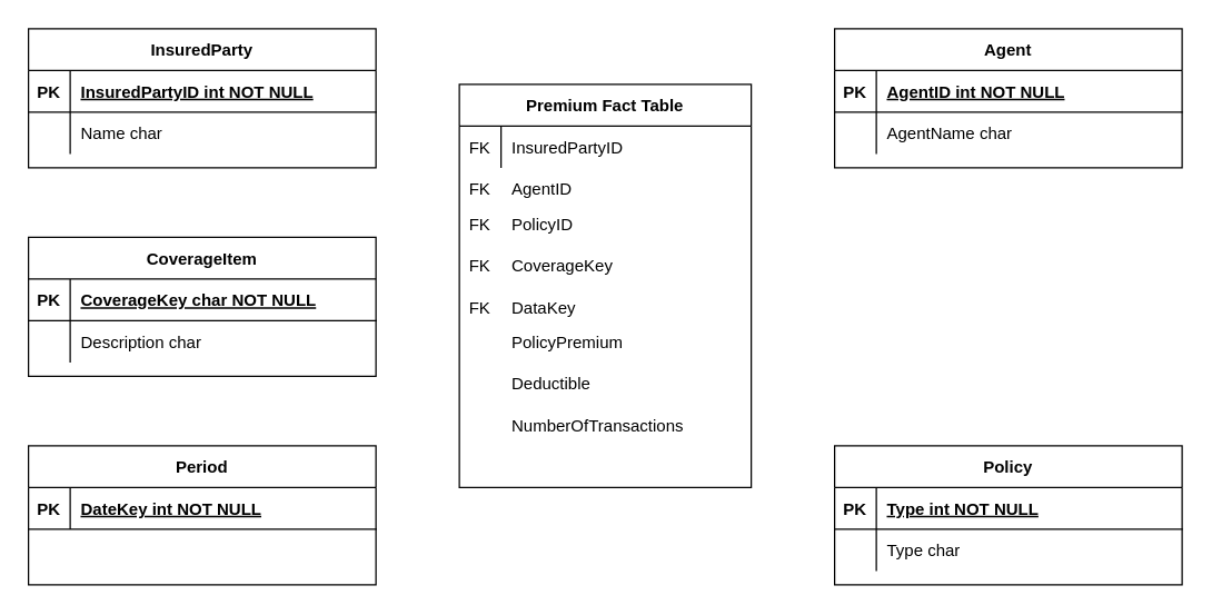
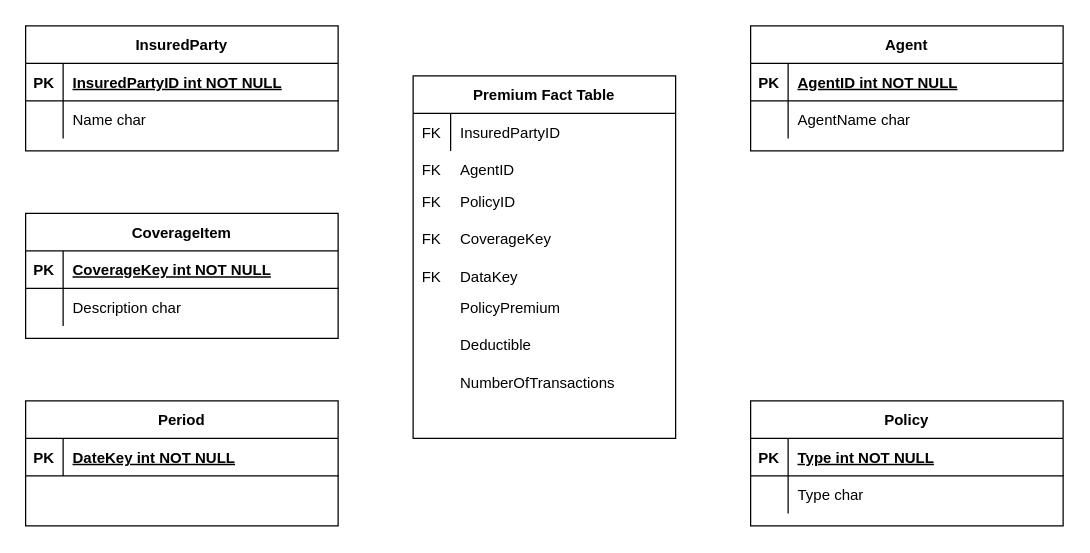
  <mxCell id="0" />
  <mxCell id="1" parent="0" />
  <mxCell id="2" value="InsuredParty" style="shape=table;startSize=30;container=1;collapsible=1;childLayout=tableLayout;fixedRows=1;rowLines=0;fontStyle=1;align=center;resizeLast=1;" parent="1" vertex="1"><mxGeometry x="20" y="20" width="250" height="100" as="geometry" /></mxCell>
  <mxCell id="3" value="" style="shape=partialRectangle;collapsible=0;dropTarget=0;pointerEvents=0;fillColor=none;points=[[0,0.5],[1,0.5]];portConstraint=eastwest;top=0;left=0;right=0;bottom=1;" parent="2" vertex="1"><mxGeometry y="30" width="250" height="30" as="geometry" /></mxCell>
  <mxCell id="4" value="PK" style="shape=partialRectangle;overflow=hidden;connectable=0;fillColor=none;top=0;left=0;bottom=0;right=0;fontStyle=1;" parent="3" vertex="1"><mxGeometry width="30" height="30" as="geometry" /></mxCell>
  <mxCell id="5" value="InsuredPartyID int NOT NULL " style="shape=partialRectangle;overflow=hidden;connectable=0;fillColor=none;top=0;left=0;bottom=0;right=0;align=left;spacingLeft=6;fontStyle=5;" parent="3" vertex="1"><mxGeometry x="30" width="220" height="30" as="geometry" /></mxCell>
  <mxCell id="6" value="" style="shape=partialRectangle;collapsible=0;dropTarget=0;pointerEvents=0;fillColor=none;points=[[0,0.5],[1,0.5]];portConstraint=eastwest;top=0;left=0;right=0;bottom=0;" parent="2" vertex="1"><mxGeometry y="60" width="250" height="30" as="geometry" /></mxCell>
  <mxCell id="7" value="" style="shape=partialRectangle;overflow=hidden;connectable=0;fillColor=none;top=0;left=0;bottom=0;right=0;" parent="6" vertex="1"><mxGeometry width="30" height="30" as="geometry" /></mxCell>
  <mxCell id="8" value="Name char" style="shape=partialRectangle;overflow=hidden;connectable=0;fillColor=none;top=0;left=0;bottom=0;right=0;align=left;spacingLeft=6;" parent="6" vertex="1"><mxGeometry x="30" width="220" height="30" as="geometry" /></mxCell>
  <mxCell id="9" value="CoverageItem" style="shape=table;startSize=30;container=1;collapsible=1;childLayout=tableLayout;fixedRows=1;rowLines=0;fontStyle=1;align=center;resizeLast=1;" vertex="1" parent="1"><mxGeometry x="20" y="170" width="250" height="100" as="geometry" /></mxCell>
  <mxCell id="10" value="" style="shape=partialRectangle;collapsible=0;dropTarget=0;pointerEvents=0;fillColor=none;points=[[0,0.5],[1,0.5]];portConstraint=eastwest;top=0;left=0;right=0;bottom=1;" vertex="1" parent="9"><mxGeometry y="30" width="250" height="30" as="geometry" /></mxCell>
  <mxCell id="11" value="PK" style="shape=partialRectangle;overflow=hidden;connectable=0;fillColor=none;top=0;left=0;bottom=0;right=0;fontStyle=1;" vertex="1" parent="10"><mxGeometry width="30" height="30" as="geometry" /></mxCell>
- <mxCell id="12" value="CoverageKey char NOT NULL " style="shape=partialRectangle;overflow=hidden;connectable=0;fillColor=none;top=0;left=0;bottom=0;right=0;align=left;spacingLeft=6;fontStyle=5;" vertex="1" parent="10"><mxGeometry x="30" width="220" height="30" as="geometry" /></mxCell>
+ <mxCell id="12" value="CoverageKey int NOT NULL " style="shape=partialRectangle;overflow=hidden;connectable=0;fillColor=none;top=0;left=0;bottom=0;right=0;align=left;spacingLeft=6;fontStyle=5;" vertex="1" parent="10"><mxGeometry x="30" width="220" height="30" as="geometry" /></mxCell>
  <mxCell id="13" value="" style="shape=partialRectangle;collapsible=0;dropTarget=0;pointerEvents=0;fillColor=none;points=[[0,0.5],[1,0.5]];portConstraint=eastwest;top=0;left=0;right=0;bottom=0;" vertex="1" parent="9"><mxGeometry y="60" width="250" height="30" as="geometry" /></mxCell>
  <mxCell id="14" value="" style="shape=partialRectangle;overflow=hidden;connectable=0;fillColor=none;top=0;left=0;bottom=0;right=0;" vertex="1" parent="13"><mxGeometry width="30" height="30" as="geometry" /></mxCell>
  <mxCell id="15" value="Description char" style="shape=partialRectangle;overflow=hidden;connectable=0;fillColor=none;top=0;left=0;bottom=0;right=0;align=left;spacingLeft=6;" vertex="1" parent="13"><mxGeometry x="30" width="220" height="30" as="geometry" /></mxCell>
  <mxCell id="16" value="Agent" style="shape=table;startSize=30;container=1;collapsible=1;childLayout=tableLayout;fixedRows=1;rowLines=0;fontStyle=1;align=center;resizeLast=1;" vertex="1" parent="1"><mxGeometry x="600" y="20" width="250" height="100" as="geometry" /></mxCell>
  <mxCell id="17" value="" style="shape=partialRectangle;collapsible=0;dropTarget=0;pointerEvents=0;fillColor=none;points=[[0,0.5],[1,0.5]];portConstraint=eastwest;top=0;left=0;right=0;bottom=1;" vertex="1" parent="16"><mxGeometry y="30" width="250" height="30" as="geometry" /></mxCell>
  <mxCell id="18" value="PK" style="shape=partialRectangle;overflow=hidden;connectable=0;fillColor=none;top=0;left=0;bottom=0;right=0;fontStyle=1;" vertex="1" parent="17"><mxGeometry width="30" height="30" as="geometry" /></mxCell>
  <mxCell id="19" value="AgentID int NOT NULL " style="shape=partialRectangle;overflow=hidden;connectable=0;fillColor=none;top=0;left=0;bottom=0;right=0;align=left;spacingLeft=6;fontStyle=5;" vertex="1" parent="17"><mxGeometry x="30" width="220" height="30" as="geometry" /></mxCell>
  <mxCell id="20" value="" style="shape=partialRectangle;collapsible=0;dropTarget=0;pointerEvents=0;fillColor=none;points=[[0,0.5],[1,0.5]];portConstraint=eastwest;top=0;left=0;right=0;bottom=0;" vertex="1" parent="16"><mxGeometry y="60" width="250" height="30" as="geometry" /></mxCell>
  <mxCell id="21" value="" style="shape=partialRectangle;overflow=hidden;connectable=0;fillColor=none;top=0;left=0;bottom=0;right=0;" vertex="1" parent="20"><mxGeometry width="30" height="30" as="geometry" /></mxCell>
  <mxCell id="22" value="AgentName char" style="shape=partialRectangle;overflow=hidden;connectable=0;fillColor=none;top=0;left=0;bottom=0;right=0;align=left;spacingLeft=6;" vertex="1" parent="20"><mxGeometry x="30" width="220" height="30" as="geometry" /></mxCell>
  <mxCell id="23" value="Policy" style="shape=table;startSize=30;container=1;collapsible=1;childLayout=tableLayout;fixedRows=1;rowLines=0;fontStyle=1;align=center;resizeLast=1;" vertex="1" parent="1"><mxGeometry x="600" y="320" width="250" height="100" as="geometry" /></mxCell>
  <mxCell id="24" value="" style="shape=partialRectangle;collapsible=0;dropTarget=0;pointerEvents=0;fillColor=none;points=[[0,0.5],[1,0.5]];portConstraint=eastwest;top=0;left=0;right=0;bottom=1;" vertex="1" parent="23"><mxGeometry y="30" width="250" height="30" as="geometry" /></mxCell>
  <mxCell id="25" value="PK" style="shape=partialRectangle;overflow=hidden;connectable=0;fillColor=none;top=0;left=0;bottom=0;right=0;fontStyle=1;" vertex="1" parent="24"><mxGeometry width="30" height="30" as="geometry" /></mxCell>
  <mxCell id="26" value="Type int NOT NULL " style="shape=partialRectangle;overflow=hidden;connectable=0;fillColor=none;top=0;left=0;bottom=0;right=0;align=left;spacingLeft=6;fontStyle=5;" vertex="1" parent="24"><mxGeometry x="30" width="220" height="30" as="geometry" /></mxCell>
  <mxCell id="27" value="" style="shape=partialRectangle;collapsible=0;dropTarget=0;pointerEvents=0;fillColor=none;points=[[0,0.5],[1,0.5]];portConstraint=eastwest;top=0;left=0;right=0;bottom=0;" vertex="1" parent="23"><mxGeometry y="60" width="250" height="30" as="geometry" /></mxCell>
  <mxCell id="28" value="" style="shape=partialRectangle;overflow=hidden;connectable=0;fillColor=none;top=0;left=0;bottom=0;right=0;" vertex="1" parent="27"><mxGeometry width="30" height="30" as="geometry" /></mxCell>
  <mxCell id="29" value="Type char" style="shape=partialRectangle;overflow=hidden;connectable=0;fillColor=none;top=0;left=0;bottom=0;right=0;align=left;spacingLeft=6;" vertex="1" parent="27"><mxGeometry x="30" width="220" height="30" as="geometry" /></mxCell>
  <mxCell id="30" value="Period" style="shape=table;startSize=30;container=1;collapsible=1;childLayout=tableLayout;fixedRows=1;rowLines=0;fontStyle=1;align=center;resizeLast=1;" vertex="1" parent="1"><mxGeometry x="20" y="320" width="250" height="100" as="geometry" /></mxCell>
  <mxCell id="31" value="" style="shape=partialRectangle;collapsible=0;dropTarget=0;pointerEvents=0;fillColor=none;points=[[0,0.5],[1,0.5]];portConstraint=eastwest;top=0;left=0;right=0;bottom=1;" vertex="1" parent="30"><mxGeometry y="30" width="250" height="30" as="geometry" /></mxCell>
  <mxCell id="32" value="PK" style="shape=partialRectangle;overflow=hidden;connectable=0;fillColor=none;top=0;left=0;bottom=0;right=0;fontStyle=1;" vertex="1" parent="31"><mxGeometry width="30" height="30" as="geometry" /></mxCell>
  <mxCell id="33" value="DateKey int NOT NULL " style="shape=partialRectangle;overflow=hidden;connectable=0;fillColor=none;top=0;left=0;bottom=0;right=0;align=left;spacingLeft=6;fontStyle=5;" vertex="1" parent="31"><mxGeometry x="30" width="220" height="30" as="geometry" /></mxCell>
  <mxCell id="34" value="" style="shape=partialRectangle;collapsible=0;dropTarget=0;pointerEvents=0;fillColor=none;points=[[0,0.5],[1,0.5]];portConstraint=eastwest;top=0;left=0;right=0;bottom=0;" vertex="1" parent="30"><mxGeometry y="60" width="250" height="30" as="geometry" /></mxCell>
  <mxCell id="35" value="" style="shape=partialRectangle;overflow=hidden;connectable=0;fillColor=none;top=0;left=0;bottom=0;right=0;" vertex="1" parent="34"><mxGeometry width="30" height="30" as="geometry" /></mxCell>
  <mxCell id="36" value="Premium Fact Table" style="shape=table;startSize=30;container=1;collapsible=1;childLayout=tableLayout;fixedRows=1;rowLines=0;fontStyle=1;align=center;resizeLast=1;" vertex="1" parent="1"><mxGeometry x="330" y="60" width="210" height="290" as="geometry" /></mxCell>
  <mxCell id="37" value="" style="shape=partialRectangle;collapsible=0;dropTarget=0;pointerEvents=0;fillColor=none;points=[[0,0.5],[1,0.5]];portConstraint=eastwest;top=0;left=0;right=0;bottom=0;" vertex="1" parent="36"><mxGeometry y="30" width="210" height="30" as="geometry" /></mxCell>
  <mxCell id="38" value="FK" style="shape=partialRectangle;overflow=hidden;connectable=0;fillColor=none;top=0;left=0;bottom=0;right=0;" vertex="1" parent="37"><mxGeometry width="30" height="30" as="geometry" /></mxCell>
  <mxCell id="39" value="InsuredPartyID" style="shape=partialRectangle;overflow=hidden;connectable=0;fillColor=none;top=0;left=0;bottom=0;right=0;align=left;spacingLeft=6;" vertex="1" parent="37"><mxGeometry x="30" width="180" height="30" as="geometry" /></mxCell>
  <mxCell id="40" value="FK" style="shape=partialRectangle;overflow=hidden;connectable=0;fillColor=none;top=0;left=0;bottom=0;right=0;" vertex="1" parent="1"><mxGeometry x="330" y="145" width="30" height="30" as="geometry" /></mxCell>
  <mxCell id="41" value="PolicyID" style="shape=partialRectangle;overflow=hidden;connectable=0;fillColor=none;top=0;left=0;bottom=0;right=0;align=left;spacingLeft=6;" vertex="1" parent="1"><mxGeometry x="360" y="145" width="180" height="30" as="geometry" /></mxCell>
  <mxCell id="42" value="FK" style="shape=partialRectangle;overflow=hidden;connectable=0;fillColor=none;top=0;left=0;bottom=0;right=0;" vertex="1" parent="1"><mxGeometry x="330" y="175" width="30" height="30" as="geometry" /></mxCell>
  <mxCell id="43" value="CoverageKey" style="shape=partialRectangle;overflow=hidden;connectable=0;fillColor=none;top=0;left=0;bottom=0;right=0;align=left;spacingLeft=6;" vertex="1" parent="1"><mxGeometry x="360" y="175" width="180" height="30" as="geometry" /></mxCell>
  <mxCell id="44" value="FK" style="shape=partialRectangle;overflow=hidden;connectable=0;fillColor=none;top=0;left=0;bottom=0;right=0;" vertex="1" parent="1"><mxGeometry x="330" y="205" width="30" height="30" as="geometry" /></mxCell>
  <mxCell id="45" value="DataKey" style="shape=partialRectangle;overflow=hidden;connectable=0;fillColor=none;top=0;left=0;bottom=0;right=0;align=left;spacingLeft=6;" vertex="1" parent="1"><mxGeometry x="360" y="205" width="170" height="30" as="geometry" /></mxCell>
  <mxCell id="46" value="FK" style="shape=partialRectangle;overflow=hidden;connectable=0;fillColor=none;top=0;left=0;bottom=0;right=0;" vertex="1" parent="1"><mxGeometry x="330" y="120" width="30" height="30" as="geometry" /></mxCell>
  <mxCell id="47" value="AgentID" style="shape=partialRectangle;overflow=hidden;connectable=0;fillColor=none;top=0;left=0;bottom=0;right=0;align=left;spacingLeft=6;" vertex="1" parent="1"><mxGeometry x="360" y="120" width="180" height="30" as="geometry" /></mxCell>
  <mxCell id="48" value="PolicyPremium" style="shape=partialRectangle;overflow=hidden;connectable=0;fillColor=none;top=0;left=0;bottom=0;right=0;align=left;spacingLeft=6;" vertex="1" parent="1"><mxGeometry x="360" y="230" width="180" height="30" as="geometry" /></mxCell>
  <mxCell id="49" value="Deductible" style="shape=partialRectangle;overflow=hidden;connectable=0;fillColor=none;top=0;left=0;bottom=0;right=0;align=left;spacingLeft=6;" vertex="1" parent="1"><mxGeometry x="360" y="260" width="180" height="30" as="geometry" /></mxCell>
  <mxCell id="50" value="NumberOfTransactions" style="shape=partialRectangle;overflow=hidden;connectable=0;fillColor=none;top=0;left=0;bottom=0;right=0;align=left;spacingLeft=6;" vertex="1" parent="1"><mxGeometry x="360" y="290" width="180" height="30" as="geometry" /></mxCell>
